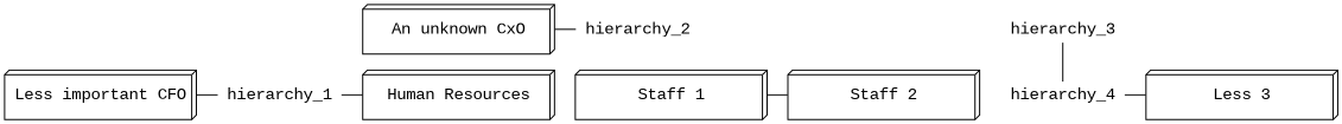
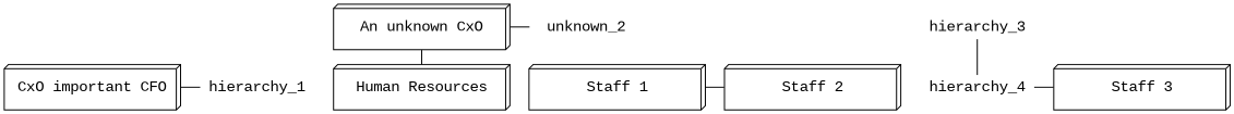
  digraph {
    fontname="Liberation Mono"
    ranksep=0.2
    node [fontname="Liberation Mono" shape=box3d]
    edge [dir=none fontname="Liberation Mono"]
-   n1 [height=0.6 label="Less important CFO" width=2.3]
+   n1 [height=0.6 label="CxO important CFO" width=2.3]
    hierarchy_1 [height=0 shape=none width=0]
    n3 [height=0.6 label="Human Resources" width=2.3]
    n4 [height=0.6 label="An unknown CxO" width=2.3]
-   hierarchy_2 [height=0 shape=none width=0]
+   hierarchy_2 [height=0 shape=none width=0 label=unknown_2]
    n6 [height=0.6 label="Staff 1" width=2.3]
    n7 [height=0.6 label="Staff 2" width=2.3]
    hierarchy_4 [height=0 shape=none width=0]
-   n9 [height=0.6 label="Less 3" width=2.3]
+   n9 [height=0.6 label="Staff 3" width=2.3]
    hierarchy_3 [height=0 shape=none width=0]
    subgraph sub_1 {
      rank=same
      n1
      hierarchy_1
      n3
    }
    subgraph sub_2 {
      rank=same
      n4
      hierarchy_2
    }
    subgraph sub_3 {
      rank=same
      n6
      n7
      hierarchy_4
      n9
    }
    n1 -> hierarchy_1
-   hierarchy_1 -> n3
+   n4 -> n3
    n4 -> hierarchy_2
    n6 -> n7
    hierarchy_4 -> n9
    hierarchy_3 -> hierarchy_4
  }
